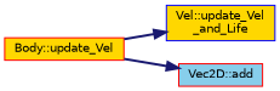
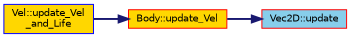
  digraph {
    rankdir=LR
    node [color=red fillcolor=gold fontname=Helvetica fontsize=10 shape=record style=filled]
    edge [color=midnightblue fontname=Helvetica fontsize=10 labelfontname=Helvetica labelfontsize=10 style=bold]
    n1 [color=blue fontcolor=black height=0.2 label="Vel::update_Vel\l_and_Life" width=0.4]
    n2 [height=0.2 label="Body::update_Vel" width=0.4]
-   n3 [fillcolor=skyblue height=0.2 label="Vec2D::add" width=0.4]
-   n2 -> n1
+   n3 [fillcolor=skyblue height=0.2 label="Vec2D::update" width=0.4]
+   n1 -> n2
    n2 -> n3
  }
